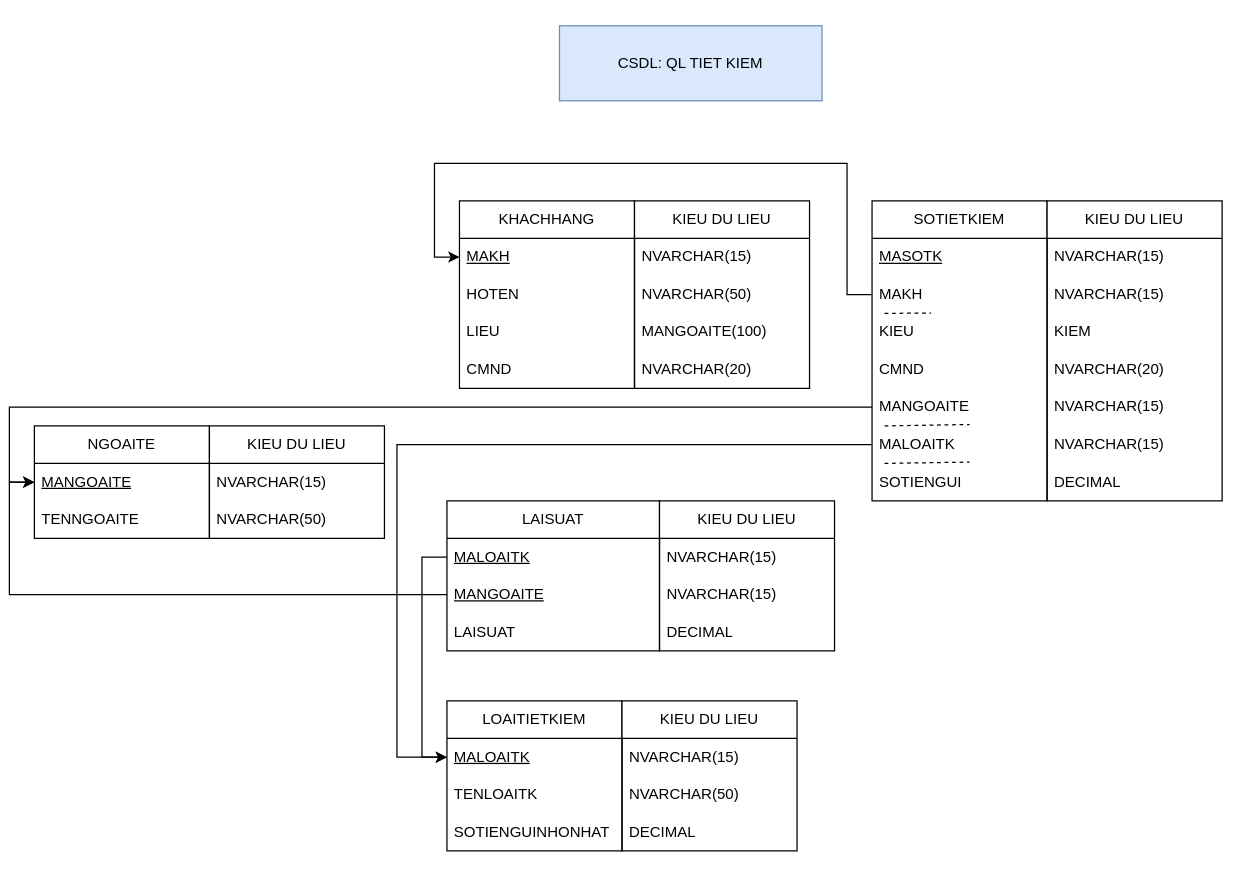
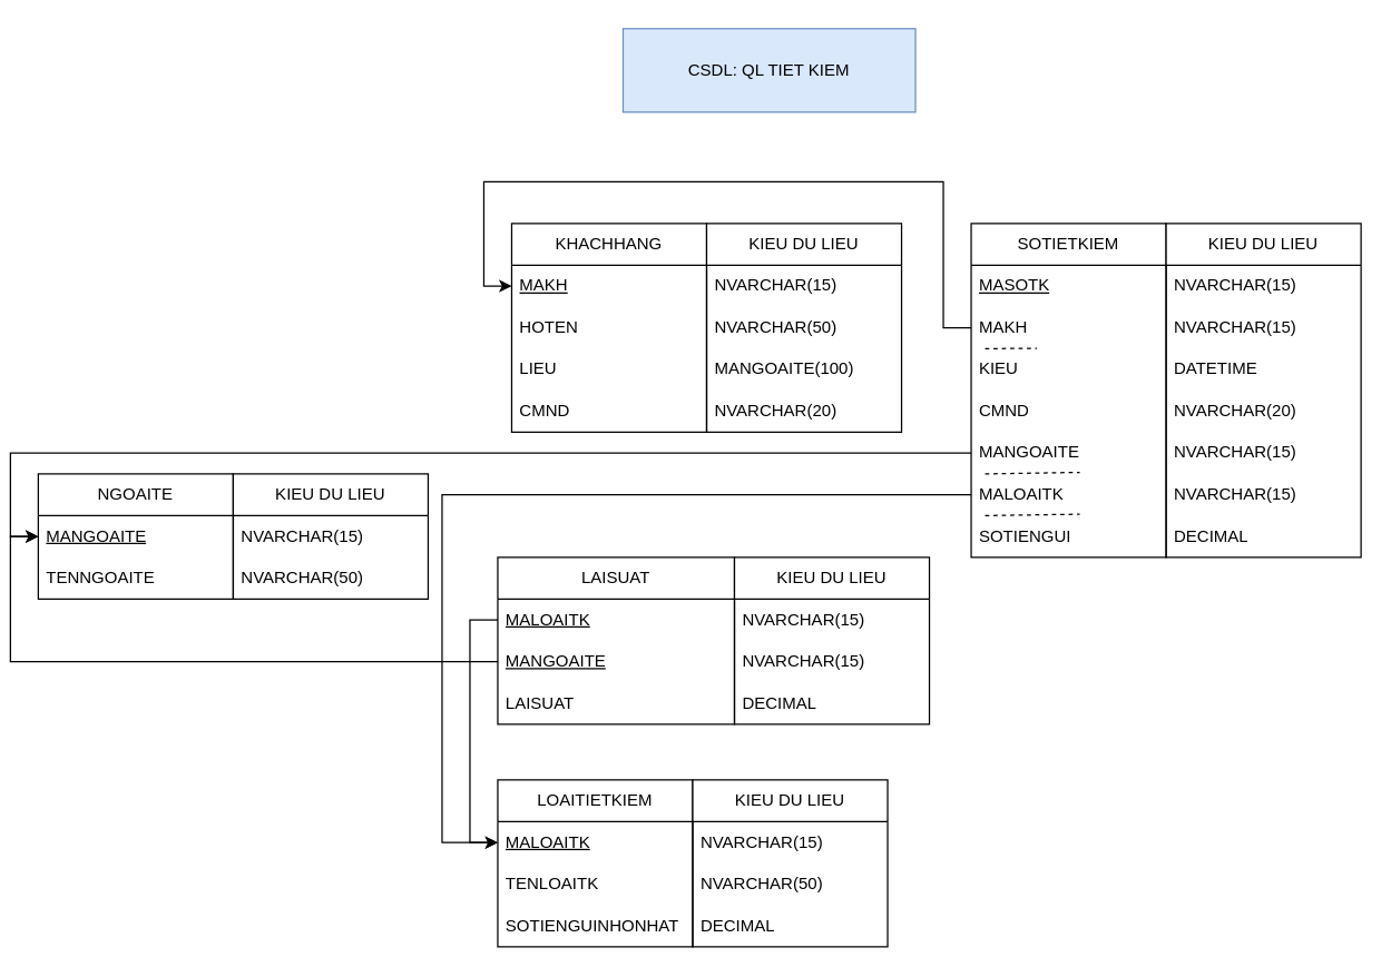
  <mxCell id="0" />
  <mxCell id="1" parent="0" />
  <mxCell id="2" value="KHACHHANG" style="swimlane;fontStyle=0;childLayout=stackLayout;horizontal=1;startSize=30;horizontalStack=0;resizeParent=1;resizeParentMax=0;resizeLast=0;collapsible=1;marginBottom=0;whiteSpace=wrap;html=1;" parent="1" vertex="1"><mxGeometry x="360" y="160" width="140" height="150" as="geometry" /></mxCell>
  <mxCell id="3" value="MAKH" style="text;strokeColor=none;fillColor=none;align=left;verticalAlign=middle;spacingLeft=4;spacingRight=4;overflow=hidden;points=[[0,0.5],[1,0.5]];portConstraint=eastwest;rotatable=0;whiteSpace=wrap;html=1;fontStyle=4" parent="2" vertex="1"><mxGeometry y="30" width="140" height="30" as="geometry" /></mxCell>
  <mxCell id="4" value="HOTEN" style="text;strokeColor=none;fillColor=none;align=left;verticalAlign=middle;spacingLeft=4;spacingRight=4;overflow=hidden;points=[[0,0.5],[1,0.5]];portConstraint=eastwest;rotatable=0;whiteSpace=wrap;html=1;" parent="2" vertex="1"><mxGeometry y="60" width="140" height="30" as="geometry" /></mxCell>
  <mxCell id="5" value="LIEU" style="text;strokeColor=none;fillColor=none;align=left;verticalAlign=middle;spacingLeft=4;spacingRight=4;overflow=hidden;points=[[0,0.5],[1,0.5]];portConstraint=eastwest;rotatable=0;whiteSpace=wrap;html=1;" parent="2" vertex="1"><mxGeometry y="90" width="140" height="30" as="geometry" /></mxCell>
  <mxCell id="6" value="CMND" style="text;strokeColor=none;fillColor=none;align=left;verticalAlign=middle;spacingLeft=4;spacingRight=4;overflow=hidden;points=[[0,0.5],[1,0.5]];portConstraint=eastwest;rotatable=0;whiteSpace=wrap;html=1;" parent="2" vertex="1"><mxGeometry y="120" width="140" height="30" as="geometry" /></mxCell>
  <mxCell id="7" value="CSDL: QL TIET KIEM" style="rounded=0;whiteSpace=wrap;html=1;fillColor=#dae8fc;strokeColor=#6c8ebf;" parent="1" vertex="1"><mxGeometry x="440" y="20" width="210" height="60" as="geometry" /></mxCell>
  <mxCell id="8" value="KIEU DU LIEU" style="swimlane;fontStyle=0;childLayout=stackLayout;horizontal=1;startSize=30;horizontalStack=0;resizeParent=1;resizeParentMax=0;resizeLast=0;collapsible=1;marginBottom=0;whiteSpace=wrap;html=1;" parent="1" vertex="1"><mxGeometry x="500" y="160" width="140" height="150" as="geometry" /></mxCell>
  <mxCell id="9" value="NVARCHAR(15)" style="text;strokeColor=none;fillColor=none;align=left;verticalAlign=middle;spacingLeft=4;spacingRight=4;overflow=hidden;points=[[0,0.5],[1,0.5]];portConstraint=eastwest;rotatable=0;whiteSpace=wrap;html=1;" parent="8" vertex="1"><mxGeometry y="30" width="140" height="30" as="geometry" /></mxCell>
  <mxCell id="10" value="NVARCHAR(50)" style="text;strokeColor=none;fillColor=none;align=left;verticalAlign=middle;spacingLeft=4;spacingRight=4;overflow=hidden;points=[[0,0.5],[1,0.5]];portConstraint=eastwest;rotatable=0;whiteSpace=wrap;html=1;" parent="8" vertex="1"><mxGeometry y="60" width="140" height="30" as="geometry" /></mxCell>
  <mxCell id="11" value="MANGOAITE(100)" style="text;strokeColor=none;fillColor=none;align=left;verticalAlign=middle;spacingLeft=4;spacingRight=4;overflow=hidden;points=[[0,0.5],[1,0.5]];portConstraint=eastwest;rotatable=0;whiteSpace=wrap;html=1;" parent="8" vertex="1"><mxGeometry y="90" width="140" height="30" as="geometry" /></mxCell>
  <mxCell id="12" value="NVARCHAR(20)" style="text;strokeColor=none;fillColor=none;align=left;verticalAlign=middle;spacingLeft=4;spacingRight=4;overflow=hidden;points=[[0,0.5],[1,0.5]];portConstraint=eastwest;rotatable=0;whiteSpace=wrap;html=1;" parent="8" vertex="1"><mxGeometry y="120" width="140" height="30" as="geometry" /></mxCell>
  <mxCell id="13" value="SOTIETKIEM" style="swimlane;fontStyle=0;childLayout=stackLayout;horizontal=1;startSize=30;horizontalStack=0;resizeParent=1;resizeParentMax=0;resizeLast=0;collapsible=1;marginBottom=0;whiteSpace=wrap;html=1;" parent="1" vertex="1"><mxGeometry x="690" y="160" width="140" height="240" as="geometry" /></mxCell>
  <mxCell id="14" value="MASOTK" style="text;strokeColor=none;fillColor=none;align=left;verticalAlign=middle;spacingLeft=4;spacingRight=4;overflow=hidden;points=[[0,0.5],[1,0.5]];portConstraint=eastwest;rotatable=0;whiteSpace=wrap;html=1;fontStyle=4" parent="13" vertex="1"><mxGeometry y="30" width="140" height="30" as="geometry" /></mxCell>
  <mxCell id="15" value="MAKH" style="text;strokeColor=none;fillColor=none;align=left;verticalAlign=middle;spacingLeft=4;spacingRight=4;overflow=hidden;points=[[0,0.5],[1,0.5]];portConstraint=eastwest;rotatable=0;whiteSpace=wrap;html=1;" parent="13" vertex="1"><mxGeometry y="60" width="140" height="30" as="geometry" /></mxCell>
  <mxCell id="16" value="KIEU" style="text;strokeColor=none;fillColor=none;align=left;verticalAlign=middle;spacingLeft=4;spacingRight=4;overflow=hidden;points=[[0,0.5],[1,0.5]];portConstraint=eastwest;rotatable=0;whiteSpace=wrap;html=1;" parent="13" vertex="1"><mxGeometry y="90" width="140" height="30" as="geometry" /></mxCell>
  <mxCell id="17" value="CMND" style="text;strokeColor=none;fillColor=none;align=left;verticalAlign=middle;spacingLeft=4;spacingRight=4;overflow=hidden;points=[[0,0.5],[1,0.5]];portConstraint=eastwest;rotatable=0;whiteSpace=wrap;html=1;" parent="13" vertex="1"><mxGeometry y="120" width="140" height="30" as="geometry" /></mxCell>
  <mxCell id="18" value="MANGOAITE" style="text;strokeColor=none;fillColor=none;align=left;verticalAlign=middle;spacingLeft=4;spacingRight=4;overflow=hidden;points=[[0,0.5],[1,0.5]];portConstraint=eastwest;rotatable=0;whiteSpace=wrap;html=1;" parent="13" vertex="1"><mxGeometry y="150" width="140" height="30" as="geometry" /></mxCell>
  <mxCell id="19" value="MALOAITK" style="text;strokeColor=none;fillColor=none;align=left;verticalAlign=middle;spacingLeft=4;spacingRight=4;overflow=hidden;points=[[0,0.5],[1,0.5]];portConstraint=eastwest;rotatable=0;whiteSpace=wrap;html=1;" parent="13" vertex="1"><mxGeometry y="180" width="140" height="30" as="geometry" /></mxCell>
  <mxCell id="20" value="SOTIENGUI" style="text;strokeColor=none;fillColor=none;align=left;verticalAlign=middle;spacingLeft=4;spacingRight=4;overflow=hidden;points=[[0,0.5],[1,0.5]];portConstraint=eastwest;rotatable=0;whiteSpace=wrap;html=1;" parent="13" vertex="1"><mxGeometry y="210" width="140" height="30" as="geometry" /></mxCell>
  <mxCell id="21" value="" style="endArrow=none;dashed=1;html=1;rounded=0;entryX=0.337;entryY=-0.007;entryDx=0;entryDy=0;entryPerimeter=0;" parent="13" target="16" edge="1"><mxGeometry width="50" height="50" relative="1" as="geometry"><mxPoint x="10" y="90" as="sourcePoint" /><mxPoint x="10" y="200" as="targetPoint" /></mxGeometry></mxCell>
  <mxCell id="22" value="KIEU DU LIEU" style="swimlane;fontStyle=0;childLayout=stackLayout;horizontal=1;startSize=30;horizontalStack=0;resizeParent=1;resizeParentMax=0;resizeLast=0;collapsible=1;marginBottom=0;whiteSpace=wrap;html=1;" parent="1" vertex="1"><mxGeometry x="830" y="160" width="140" height="240" as="geometry" /></mxCell>
  <mxCell id="23" value="NVARCHAR(15)" style="text;strokeColor=none;fillColor=none;align=left;verticalAlign=middle;spacingLeft=4;spacingRight=4;overflow=hidden;points=[[0,0.5],[1,0.5]];portConstraint=eastwest;rotatable=0;whiteSpace=wrap;html=1;" parent="22" vertex="1"><mxGeometry y="30" width="140" height="30" as="geometry" /></mxCell>
  <mxCell id="24" value="NVARCHAR(15)" style="text;strokeColor=none;fillColor=none;align=left;verticalAlign=middle;spacingLeft=4;spacingRight=4;overflow=hidden;points=[[0,0.5],[1,0.5]];portConstraint=eastwest;rotatable=0;whiteSpace=wrap;html=1;" parent="22" vertex="1"><mxGeometry y="60" width="140" height="30" as="geometry" /></mxCell>
- <mxCell id="25" value="KIEM" style="text;strokeColor=none;fillColor=none;align=left;verticalAlign=middle;spacingLeft=4;spacingRight=4;overflow=hidden;points=[[0,0.5],[1,0.5]];portConstraint=eastwest;rotatable=0;whiteSpace=wrap;html=1;" parent="22" vertex="1"><mxGeometry y="90" width="140" height="30" as="geometry" /></mxCell>
+ <mxCell id="25" value="DATETIME" style="text;strokeColor=none;fillColor=none;align=left;verticalAlign=middle;spacingLeft=4;spacingRight=4;overflow=hidden;points=[[0,0.5],[1,0.5]];portConstraint=eastwest;rotatable=0;whiteSpace=wrap;html=1;" parent="22" vertex="1"><mxGeometry y="90" width="140" height="30" as="geometry" /></mxCell>
  <mxCell id="26" value="NVARCHAR(20)" style="text;strokeColor=none;fillColor=none;align=left;verticalAlign=middle;spacingLeft=4;spacingRight=4;overflow=hidden;points=[[0,0.5],[1,0.5]];portConstraint=eastwest;rotatable=0;whiteSpace=wrap;html=1;" parent="22" vertex="1"><mxGeometry y="120" width="140" height="30" as="geometry" /></mxCell>
  <mxCell id="27" value="NVARCHAR(15)" style="text;strokeColor=none;fillColor=none;align=left;verticalAlign=middle;spacingLeft=4;spacingRight=4;overflow=hidden;points=[[0,0.5],[1,0.5]];portConstraint=eastwest;rotatable=0;whiteSpace=wrap;html=1;" parent="22" vertex="1"><mxGeometry y="150" width="140" height="30" as="geometry" /></mxCell>
  <mxCell id="28" value="NVARCHAR(15)" style="text;strokeColor=none;fillColor=none;align=left;verticalAlign=middle;spacingLeft=4;spacingRight=4;overflow=hidden;points=[[0,0.5],[1,0.5]];portConstraint=eastwest;rotatable=0;whiteSpace=wrap;html=1;" parent="22" vertex="1"><mxGeometry y="180" width="140" height="30" as="geometry" /></mxCell>
  <mxCell id="29" value="DECIMAL" style="text;strokeColor=none;fillColor=none;align=left;verticalAlign=middle;spacingLeft=4;spacingRight=4;overflow=hidden;points=[[0,0.5],[1,0.5]];portConstraint=eastwest;rotatable=0;whiteSpace=wrap;html=1;" parent="22" vertex="1"><mxGeometry y="210" width="140" height="30" as="geometry" /></mxCell>
  <mxCell id="30" value="NGOAITE" style="swimlane;fontStyle=0;childLayout=stackLayout;horizontal=1;startSize=30;horizontalStack=0;resizeParent=1;resizeParentMax=0;resizeLast=0;collapsible=1;marginBottom=0;whiteSpace=wrap;html=1;" parent="1" vertex="1"><mxGeometry x="20" y="340" width="140" height="90" as="geometry" /></mxCell>
  <mxCell id="31" value="MANGOAITE" style="text;strokeColor=none;fillColor=none;align=left;verticalAlign=middle;spacingLeft=4;spacingRight=4;overflow=hidden;points=[[0,0.5],[1,0.5]];portConstraint=eastwest;rotatable=0;whiteSpace=wrap;html=1;fontStyle=4" parent="30" vertex="1"><mxGeometry y="30" width="140" height="30" as="geometry" /></mxCell>
  <mxCell id="32" value="TENNGOAITE" style="text;strokeColor=none;fillColor=none;align=left;verticalAlign=middle;spacingLeft=4;spacingRight=4;overflow=hidden;points=[[0,0.5],[1,0.5]];portConstraint=eastwest;rotatable=0;whiteSpace=wrap;html=1;" parent="30" vertex="1"><mxGeometry y="60" width="140" height="30" as="geometry" /></mxCell>
  <mxCell id="33" value="KIEU DU LIEU" style="swimlane;fontStyle=0;childLayout=stackLayout;horizontal=1;startSize=30;horizontalStack=0;resizeParent=1;resizeParentMax=0;resizeLast=0;collapsible=1;marginBottom=0;whiteSpace=wrap;html=1;" parent="1" vertex="1"><mxGeometry x="160" y="340" width="140" height="90" as="geometry" /></mxCell>
  <mxCell id="34" value="NVARCHAR(15)" style="text;strokeColor=none;fillColor=none;align=left;verticalAlign=middle;spacingLeft=4;spacingRight=4;overflow=hidden;points=[[0,0.5],[1,0.5]];portConstraint=eastwest;rotatable=0;whiteSpace=wrap;html=1;" parent="33" vertex="1"><mxGeometry y="30" width="140" height="30" as="geometry" /></mxCell>
  <mxCell id="35" value="NVARCHAR(50)" style="text;strokeColor=none;fillColor=none;align=left;verticalAlign=middle;spacingLeft=4;spacingRight=4;overflow=hidden;points=[[0,0.5],[1,0.5]];portConstraint=eastwest;rotatable=0;whiteSpace=wrap;html=1;" parent="33" vertex="1"><mxGeometry y="60" width="140" height="30" as="geometry" /></mxCell>
  <mxCell id="36" value="LOAITIETKIEM" style="swimlane;fontStyle=0;childLayout=stackLayout;horizontal=1;startSize=30;horizontalStack=0;resizeParent=1;resizeParentMax=0;resizeLast=0;collapsible=1;marginBottom=0;whiteSpace=wrap;html=1;" parent="1" vertex="1"><mxGeometry x="350" y="560" width="140" height="120" as="geometry" /></mxCell>
  <mxCell id="37" value="MALOAITK" style="text;strokeColor=none;fillColor=none;align=left;verticalAlign=middle;spacingLeft=4;spacingRight=4;overflow=hidden;points=[[0,0.5],[1,0.5]];portConstraint=eastwest;rotatable=0;whiteSpace=wrap;html=1;fontStyle=4" parent="36" vertex="1"><mxGeometry y="30" width="140" height="30" as="geometry" /></mxCell>
  <mxCell id="38" value="TENLOAITK" style="text;strokeColor=none;fillColor=none;align=left;verticalAlign=middle;spacingLeft=4;spacingRight=4;overflow=hidden;points=[[0,0.5],[1,0.5]];portConstraint=eastwest;rotatable=0;whiteSpace=wrap;html=1;" parent="36" vertex="1"><mxGeometry y="60" width="140" height="30" as="geometry" /></mxCell>
  <mxCell id="39" value="SOTIENGUINHONHAT" style="text;strokeColor=none;fillColor=none;align=left;verticalAlign=middle;spacingLeft=4;spacingRight=4;overflow=hidden;points=[[0,0.5],[1,0.5]];portConstraint=eastwest;rotatable=0;whiteSpace=wrap;html=1;" parent="36" vertex="1"><mxGeometry y="90" width="140" height="30" as="geometry" /></mxCell>
  <mxCell id="40" value="KIEU DU LIEU" style="swimlane;fontStyle=0;childLayout=stackLayout;horizontal=1;startSize=30;horizontalStack=0;resizeParent=1;resizeParentMax=0;resizeLast=0;collapsible=1;marginBottom=0;whiteSpace=wrap;html=1;" parent="1" vertex="1"><mxGeometry x="490" y="560" width="140" height="120" as="geometry" /></mxCell>
  <mxCell id="41" value="NVARCHAR(15)" style="text;strokeColor=none;fillColor=none;align=left;verticalAlign=middle;spacingLeft=4;spacingRight=4;overflow=hidden;points=[[0,0.5],[1,0.5]];portConstraint=eastwest;rotatable=0;whiteSpace=wrap;html=1;" parent="40" vertex="1"><mxGeometry y="30" width="140" height="30" as="geometry" /></mxCell>
  <mxCell id="42" value="NVARCHAR(50)" style="text;strokeColor=none;fillColor=none;align=left;verticalAlign=middle;spacingLeft=4;spacingRight=4;overflow=hidden;points=[[0,0.5],[1,0.5]];portConstraint=eastwest;rotatable=0;whiteSpace=wrap;html=1;" parent="40" vertex="1"><mxGeometry y="60" width="140" height="30" as="geometry" /></mxCell>
  <mxCell id="43" value="DECIMAL" style="text;strokeColor=none;fillColor=none;align=left;verticalAlign=middle;spacingLeft=4;spacingRight=4;overflow=hidden;points=[[0,0.5],[1,0.5]];portConstraint=eastwest;rotatable=0;whiteSpace=wrap;html=1;" parent="40" vertex="1"><mxGeometry y="90" width="140" height="30" as="geometry" /></mxCell>
  <mxCell id="44" value="LAISUAT" style="swimlane;fontStyle=0;childLayout=stackLayout;horizontal=1;startSize=30;horizontalStack=0;resizeParent=1;resizeParentMax=0;resizeLast=0;collapsible=1;marginBottom=0;whiteSpace=wrap;html=1;" parent="1" vertex="1"><mxGeometry x="350" y="400" width="170" height="120" as="geometry" /></mxCell>
  <mxCell id="45" value="MALOAITK" style="text;strokeColor=none;fillColor=none;align=left;verticalAlign=middle;spacingLeft=4;spacingRight=4;overflow=hidden;points=[[0,0.5],[1,0.5]];portConstraint=eastwest;rotatable=0;whiteSpace=wrap;html=1;fontStyle=4" parent="44" vertex="1"><mxGeometry y="30" width="170" height="30" as="geometry" /></mxCell>
  <mxCell id="46" value="MANGOAITE" style="text;strokeColor=none;fillColor=none;align=left;verticalAlign=middle;spacingLeft=4;spacingRight=4;overflow=hidden;points=[[0,0.5],[1,0.5]];portConstraint=eastwest;rotatable=0;whiteSpace=wrap;html=1;fontStyle=4" parent="44" vertex="1"><mxGeometry y="60" width="170" height="30" as="geometry" /></mxCell>
  <mxCell id="47" value="LAISUAT" style="text;strokeColor=none;fillColor=none;align=left;verticalAlign=middle;spacingLeft=4;spacingRight=4;overflow=hidden;points=[[0,0.5],[1,0.5]];portConstraint=eastwest;rotatable=0;whiteSpace=wrap;html=1;" parent="44" vertex="1"><mxGeometry y="90" width="170" height="30" as="geometry" /></mxCell>
  <mxCell id="48" value="KIEU DU LIEU" style="swimlane;fontStyle=0;childLayout=stackLayout;horizontal=1;startSize=30;horizontalStack=0;resizeParent=1;resizeParentMax=0;resizeLast=0;collapsible=1;marginBottom=0;whiteSpace=wrap;html=1;" parent="1" vertex="1"><mxGeometry x="520" y="400" width="140" height="120" as="geometry" /></mxCell>
  <mxCell id="49" value="NVARCHAR(15)" style="text;strokeColor=none;fillColor=none;align=left;verticalAlign=middle;spacingLeft=4;spacingRight=4;overflow=hidden;points=[[0,0.5],[1,0.5]];portConstraint=eastwest;rotatable=0;whiteSpace=wrap;html=1;" parent="48" vertex="1"><mxGeometry y="30" width="140" height="30" as="geometry" /></mxCell>
  <mxCell id="50" value="NVARCHAR(15)" style="text;strokeColor=none;fillColor=none;align=left;verticalAlign=middle;spacingLeft=4;spacingRight=4;overflow=hidden;points=[[0,0.5],[1,0.5]];portConstraint=eastwest;rotatable=0;whiteSpace=wrap;html=1;" parent="48" vertex="1"><mxGeometry y="60" width="140" height="30" as="geometry" /></mxCell>
  <mxCell id="51" value="DECIMAL" style="text;strokeColor=none;fillColor=none;align=left;verticalAlign=middle;spacingLeft=4;spacingRight=4;overflow=hidden;points=[[0,0.5],[1,0.5]];portConstraint=eastwest;rotatable=0;whiteSpace=wrap;html=1;" parent="48" vertex="1"><mxGeometry y="90" width="140" height="30" as="geometry" /></mxCell>
  <mxCell id="52" value="" style="endArrow=none;dashed=1;html=1;rounded=0;entryX=0.557;entryY=-0.036;entryDx=0;entryDy=0;entryPerimeter=0;" parent="1" target="19" edge="1"><mxGeometry width="50" height="50" relative="1" as="geometry"><mxPoint x="700" y="340" as="sourcePoint" /><mxPoint x="737" y="340" as="targetPoint" /></mxGeometry></mxCell>
  <mxCell id="53" value="" style="endArrow=none;dashed=1;html=1;rounded=0;entryX=0.557;entryY=-0.036;entryDx=0;entryDy=0;entryPerimeter=0;" parent="1" edge="1"><mxGeometry width="50" height="50" relative="1" as="geometry"><mxPoint x="700" y="370" as="sourcePoint" /><mxPoint x="768" y="369" as="targetPoint" /></mxGeometry></mxCell>
  <mxCell id="54" style="edgeStyle=orthogonalEdgeStyle;rounded=0;orthogonalLoop=1;jettySize=auto;html=1;entryX=0;entryY=0.5;entryDx=0;entryDy=0;" parent="1" source="45" target="37" edge="1"><mxGeometry relative="1" as="geometry" /></mxCell>
  <mxCell id="55" style="edgeStyle=orthogonalEdgeStyle;rounded=0;orthogonalLoop=1;jettySize=auto;html=1;entryX=0;entryY=0.5;entryDx=0;entryDy=0;" parent="1" source="46" target="31" edge="1"><mxGeometry relative="1" as="geometry" /></mxCell>
  <mxCell id="56" style="edgeStyle=orthogonalEdgeStyle;rounded=0;orthogonalLoop=1;jettySize=auto;html=1;entryX=0;entryY=0.5;entryDx=0;entryDy=0;exitX=0;exitY=0.5;exitDx=0;exitDy=0;" parent="1" source="15" target="3" edge="1"><mxGeometry relative="1" as="geometry"><Array as="points"><mxPoint x="670" y="235" /><mxPoint x="670" y="130" /><mxPoint x="340" y="130" /><mxPoint x="340" y="205" /></Array></mxGeometry></mxCell>
  <mxCell id="57" style="edgeStyle=orthogonalEdgeStyle;rounded=0;orthogonalLoop=1;jettySize=auto;html=1;entryX=0;entryY=0.5;entryDx=0;entryDy=0;" parent="1" source="18" target="31" edge="1"><mxGeometry relative="1" as="geometry"><mxPoint x="410" y="360" as="targetPoint" /></mxGeometry></mxCell>
  <mxCell id="58" style="edgeStyle=orthogonalEdgeStyle;rounded=0;orthogonalLoop=1;jettySize=auto;html=1;entryX=0;entryY=0.5;entryDx=0;entryDy=0;" parent="1" source="19" target="37" edge="1"><mxGeometry relative="1" as="geometry"><Array as="points"><mxPoint x="310" y="355" /><mxPoint x="310" y="605" /></Array></mxGeometry></mxCell>
